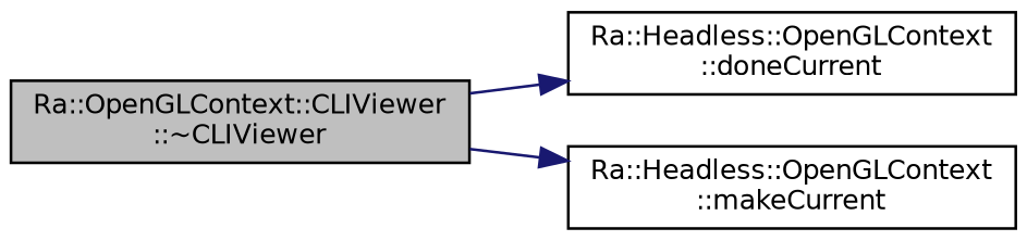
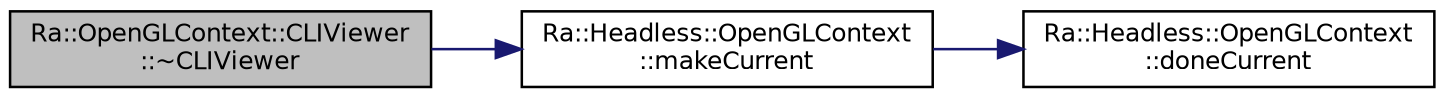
  digraph {
    rankdir=LR
    node [color=black fillcolor=white fontname=Helvetica fontsize=10 shape=record style=filled]
    edge [color=midnightblue fontname=Helvetica fontsize=10 labelfontname=Helvetica labelfontsize=10 style=solid]
    n1 [fillcolor=grey75 fontcolor=black height=0.2 label="Ra::OpenGLContext::CLIViewer\l::~CLIViewer" width=0.4]
    n2 [height=0.2 label="Ra::Headless::OpenGLContext\l::doneCurrent" width=0.4]
    n3 [height=0.2 label="Ra::Headless::OpenGLContext\l::makeCurrent" width=0.4]
-   n1 -> n2
+   n3 -> n2
    n1 -> n3
  }
